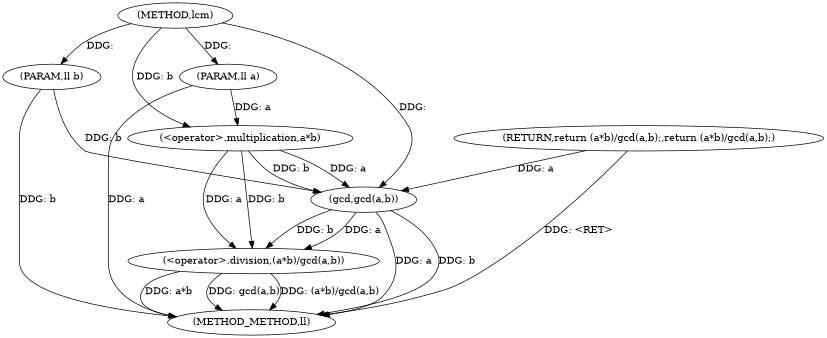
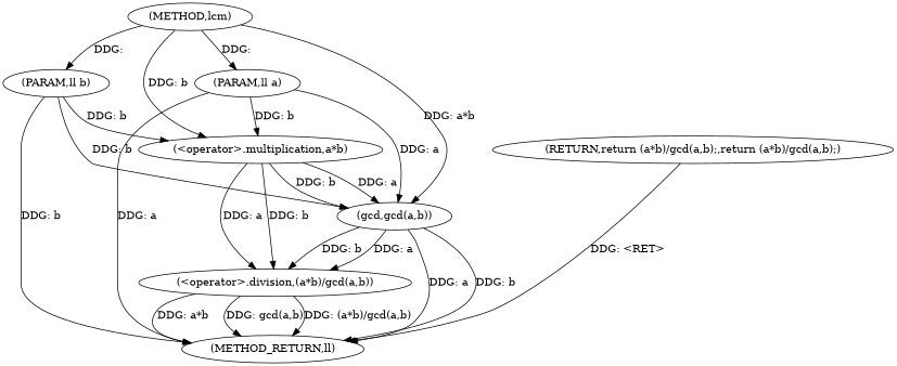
  digraph {
    n1 [label="(METHOD,lcm)"]
    n2 [label="(PARAM,ll a)"]
    n3 [label="(PARAM,ll b)"]
    n4 [label="(<operator>.multiplication,a*b)"]
    n5 [label="(gcd,gcd(a,b))"]
-   n6 [label="(METHOD_METHOD,ll)"]
+   n6 [label="(METHOD_RETURN,ll)"]
    n7 [label="(<operator>.division,(a*b)/gcd(a,b))"]
    n8 [label="(RETURN,return (a*b)/gcd(a,b);,return (a*b)/gcd(a,b);)"]
    n1 -> n2 [label="DDG: "]
    n1 -> n3 [label="DDG: "]
    n1 -> n4 [label="DDG: b"]
-   n1 -> n5 [label="DDG: "]
-   n2 -> n4 [label="DDG: a"]
-   n8 -> n5 [label="DDG: a"]
+   n1 -> n5 [label="DDG: a*b"]
+   n2 -> n4 [label="DDG: b"]
+   n2 -> n5 [label="DDG: a"]
    n2 -> n6 [label="DDG: a"]
+   n3 -> n4 [label="DDG: b"]
    n3 -> n5 [label="DDG: b"]
    n3 -> n6 [label="DDG: b"]
    n4 -> n5 [label="DDG: a"]
    n4 -> n5 [label="DDG: b"]
    n4 -> n7 [label="DDG: b"]
    n4 -> n7 [label="DDG: a"]
    n5 -> n6 [label="DDG: a"]
    n5 -> n6 [label="DDG: b"]
    n5 -> n7 [label="DDG: b"]
    n5 -> n7 [label="DDG: a"]
    n7 -> n6 [label="DDG: a*b"]
    n7 -> n6 [label="DDG: gcd(a,b)"]
    n7 -> n6 [label="DDG: (a*b)/gcd(a,b)"]
    n8 -> n6 [label="DDG: <RET>"]
  }
